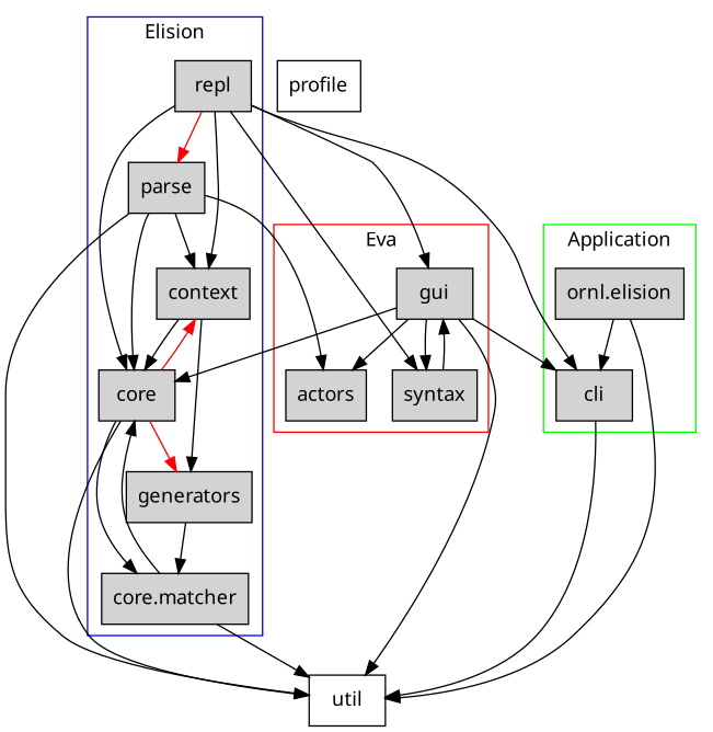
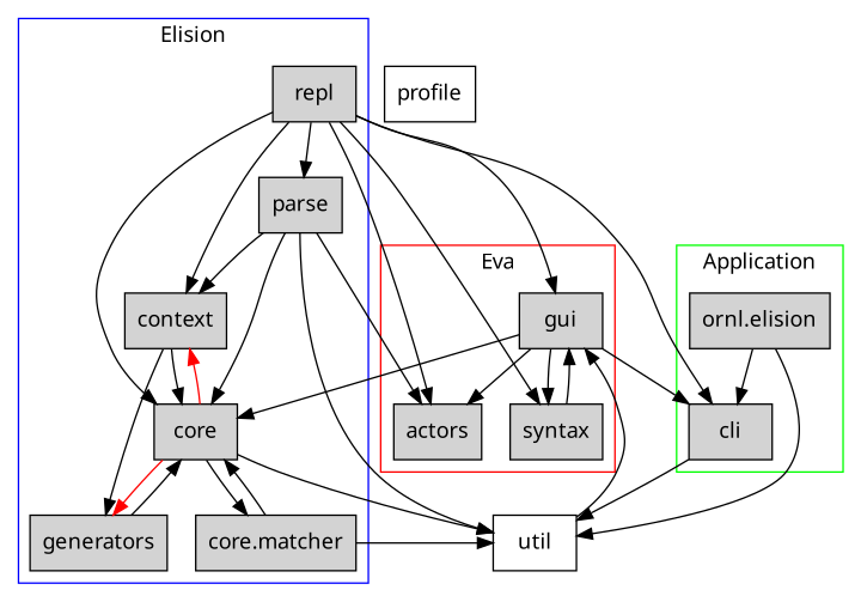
  digraph {
    fontname="Noto Sans"
    node [fontname="Noto Sans" shape=rectangle style=filled]
    edge [fontname="Noto Sans"]
    context
    core
    "core.matcher"
    generators
    parse
    repl
    actors
    gui
    syntax
    cli
    "ornl.elision"
    util [style=""]
    profile [style=""]
    subgraph cluster_1 {
      color=blue
      label=Elision
      context
      core
      "core.matcher"
      generators
      parse
      repl
    }
    subgraph cluster_2 {
      color=red
      label=Eva
      actors
      gui
      syntax
    }
    subgraph cluster_3 {
      color=green
      label=Application
      cli
      "ornl.elision"
    }
    context -> core
    context -> generators
    core -> context [color=red]
    core -> "core.matcher" [color=black]
    core -> generators [color=red]
    core -> util
    "core.matcher" -> core
    "core.matcher" -> util
-   generators -> "core.matcher"
+   generators -> core
    parse -> context
    parse -> core
    parse -> actors
    parse -> util
    repl -> context
    repl -> core
-   repl -> parse [color=red]
+   repl -> parse
+   repl -> actors
    repl -> gui
    repl -> syntax
    repl -> cli
    gui -> core
    gui -> actors
    gui -> syntax
    gui -> cli
-   gui -> util
+   util -> gui
    syntax -> gui
    cli -> util
    "ornl.elision" -> cli
    "ornl.elision" -> util
  }
